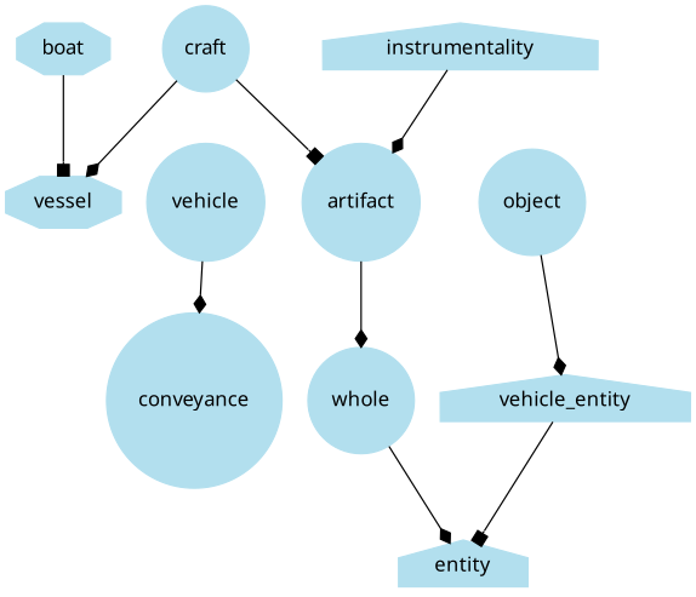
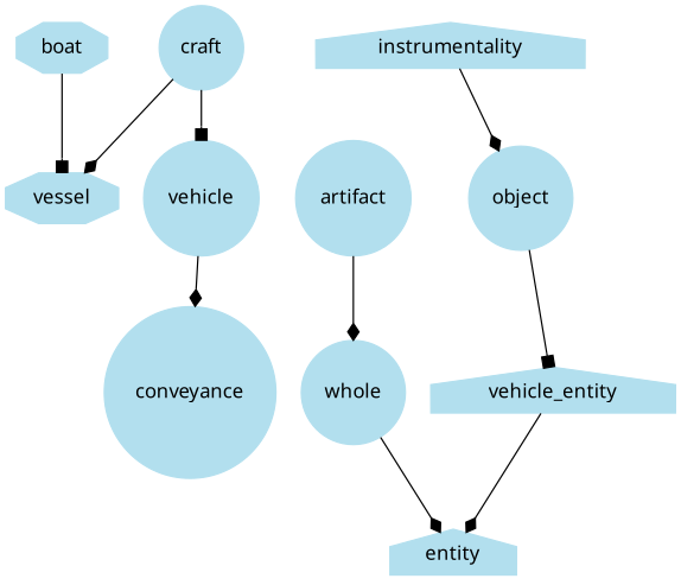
  digraph {
    fontname="Noto Sans"
    node [color=lightblue2 fontname="Noto Sans" shape=circle style=filled]
    edge [arrowhead=diamond fontname="Noto Sans"]
    boat [shape=octagon]
    vessel [shape=octagon]
    craft
    vehicle
    conveyance
    instrumentality [shape=house]
    artifact
    whole
    entity [shape=house]
    n10 [label=vehicle_entity shape=house]
    object
    boat -> vessel [arrowhead=box]
    craft -> vessel
-   craft -> artifact [arrowhead=box]
+   craft -> vehicle [arrowhead=box]
    vehicle -> conveyance
-   instrumentality -> artifact
+   instrumentality -> object
    artifact -> whole
    whole -> entity
-   n10 -> entity [arrowhead=box]
-   object -> n10
+   n10 -> entity
+   object -> n10 [arrowhead=box]
  }
